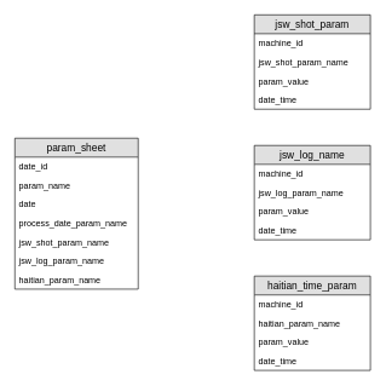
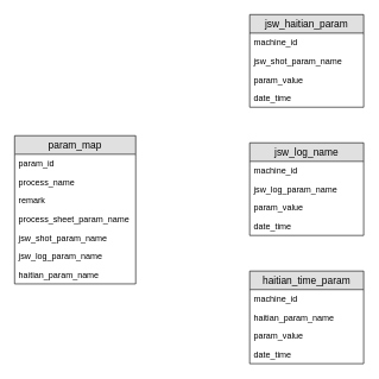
  <mxCell id="0" />
  <mxCell id="1" parent="0" />
- <mxCell id="2" value="jsw_shot_param" style="swimlane;fontStyle=0;childLayout=stackLayout;horizontal=1;startSize=26;fillColor=#e0e0e0;horizontalStack=0;resizeParent=1;resizeParentMax=0;resizeLast=0;collapsible=1;marginBottom=0;swimlaneFillColor=#ffffff;align=center;fontSize=14;" vertex="1" parent="1"><mxGeometry x="350" y="20" width="160" height="130" as="geometry" /></mxCell>
+ <mxCell id="2" value="jsw_haitian_param" style="swimlane;fontStyle=0;childLayout=stackLayout;horizontal=1;startSize=26;fillColor=#e0e0e0;horizontalStack=0;resizeParent=1;resizeParentMax=0;resizeLast=0;collapsible=1;marginBottom=0;swimlaneFillColor=#ffffff;align=center;fontSize=14;" vertex="1" parent="1"><mxGeometry x="350" y="20" width="160" height="130" as="geometry" /></mxCell>
  <mxCell id="3" value="machine_id" style="text;strokeColor=none;fillColor=none;spacingLeft=4;spacingRight=4;overflow=hidden;rotatable=0;points=[[0,0.5],[1,0.5]];portConstraint=eastwest;fontSize=12;" vertex="1" parent="2"><mxGeometry y="26" width="160" height="26" as="geometry" /></mxCell>
  <mxCell id="4" value="jsw_shot_param_name" style="text;strokeColor=none;fillColor=none;spacingLeft=4;spacingRight=4;overflow=hidden;rotatable=0;points=[[0,0.5],[1,0.5]];portConstraint=eastwest;fontSize=12;" vertex="1" parent="2"><mxGeometry y="52" width="160" height="26" as="geometry" /></mxCell>
  <mxCell id="5" value="param_value" style="text;strokeColor=none;fillColor=none;spacingLeft=4;spacingRight=4;overflow=hidden;rotatable=0;points=[[0,0.5],[1,0.5]];portConstraint=eastwest;fontSize=12;" vertex="1" parent="2"><mxGeometry y="78" width="160" height="26" as="geometry" /></mxCell>
  <mxCell id="6" value="date_time" style="text;strokeColor=none;fillColor=none;spacingLeft=4;spacingRight=4;overflow=hidden;rotatable=0;points=[[0,0.5],[1,0.5]];portConstraint=eastwest;fontSize=12;" vertex="1" parent="2"><mxGeometry y="104" width="160" height="26" as="geometry" /></mxCell>
  <mxCell id="7" value="jsw_log_name" style="swimlane;fontStyle=0;childLayout=stackLayout;horizontal=1;startSize=26;fillColor=#e0e0e0;horizontalStack=0;resizeParent=1;resizeParentMax=0;resizeLast=0;collapsible=1;marginBottom=0;swimlaneFillColor=#ffffff;align=center;fontSize=14;" vertex="1" parent="1"><mxGeometry x="350" y="200" width="160" height="130" as="geometry" /></mxCell>
  <mxCell id="8" value="machine_id" style="text;strokeColor=none;fillColor=none;spacingLeft=4;spacingRight=4;overflow=hidden;rotatable=0;points=[[0,0.5],[1,0.5]];portConstraint=eastwest;fontSize=12;" vertex="1" parent="7"><mxGeometry y="26" width="160" height="26" as="geometry" /></mxCell>
  <mxCell id="9" value="jsw_log_param_name" style="text;strokeColor=none;fillColor=none;spacingLeft=4;spacingRight=4;overflow=hidden;rotatable=0;points=[[0,0.5],[1,0.5]];portConstraint=eastwest;fontSize=12;" vertex="1" parent="7"><mxGeometry y="52" width="160" height="26" as="geometry" /></mxCell>
  <mxCell id="10" value="param_value" style="text;strokeColor=none;fillColor=none;spacingLeft=4;spacingRight=4;overflow=hidden;rotatable=0;points=[[0,0.5],[1,0.5]];portConstraint=eastwest;fontSize=12;" vertex="1" parent="7"><mxGeometry y="78" width="160" height="26" as="geometry" /></mxCell>
  <mxCell id="11" value="date_time" style="text;strokeColor=none;fillColor=none;spacingLeft=4;spacingRight=4;overflow=hidden;rotatable=0;points=[[0,0.5],[1,0.5]];portConstraint=eastwest;fontSize=12;" vertex="1" parent="7"><mxGeometry y="104" width="160" height="26" as="geometry" /></mxCell>
  <mxCell id="12" value="haitian_time_param" style="swimlane;fontStyle=0;childLayout=stackLayout;horizontal=1;startSize=26;fillColor=#e0e0e0;horizontalStack=0;resizeParent=1;resizeParentMax=0;resizeLast=0;collapsible=1;marginBottom=0;swimlaneFillColor=#ffffff;align=center;fontSize=14;" vertex="1" parent="1"><mxGeometry x="350" y="380" width="160" height="130" as="geometry" /></mxCell>
  <mxCell id="13" value="machine_id" style="text;strokeColor=none;fillColor=none;spacingLeft=4;spacingRight=4;overflow=hidden;rotatable=0;points=[[0,0.5],[1,0.5]];portConstraint=eastwest;fontSize=12;" vertex="1" parent="12"><mxGeometry y="26" width="160" height="26" as="geometry" /></mxCell>
  <mxCell id="14" value="haitian_param_name" style="text;strokeColor=none;fillColor=none;spacingLeft=4;spacingRight=4;overflow=hidden;rotatable=0;points=[[0,0.5],[1,0.5]];portConstraint=eastwest;fontSize=12;" vertex="1" parent="12"><mxGeometry y="52" width="160" height="26" as="geometry" /></mxCell>
  <mxCell id="15" value="param_value" style="text;strokeColor=none;fillColor=none;spacingLeft=4;spacingRight=4;overflow=hidden;rotatable=0;points=[[0,0.5],[1,0.5]];portConstraint=eastwest;fontSize=12;" vertex="1" parent="12"><mxGeometry y="78" width="160" height="26" as="geometry" /></mxCell>
  <mxCell id="16" value="date_time" style="text;strokeColor=none;fillColor=none;spacingLeft=4;spacingRight=4;overflow=hidden;rotatable=0;points=[[0,0.5],[1,0.5]];portConstraint=eastwest;fontSize=12;" vertex="1" parent="12"><mxGeometry y="104" width="160" height="26" as="geometry" /></mxCell>
- <mxCell id="17" value="param_sheet" style="swimlane;fontStyle=0;childLayout=stackLayout;horizontal=1;startSize=26;fillColor=#e0e0e0;horizontalStack=0;resizeParent=1;resizeParentMax=0;resizeLast=0;collapsible=1;marginBottom=0;swimlaneFillColor=#ffffff;align=center;fontSize=14;" vertex="1" parent="1"><mxGeometry x="20" y="190" width="170" height="208" as="geometry" /></mxCell>
- <mxCell id="18" value="date_id" style="text;strokeColor=none;fillColor=none;spacingLeft=4;spacingRight=4;overflow=hidden;rotatable=0;points=[[0,0.5],[1,0.5]];portConstraint=eastwest;fontSize=12;" vertex="1" parent="17"><mxGeometry y="26" width="170" height="26" as="geometry" /></mxCell>
- <mxCell id="19" value="param_name" style="text;strokeColor=none;fillColor=none;spacingLeft=4;spacingRight=4;overflow=hidden;rotatable=0;points=[[0,0.5],[1,0.5]];portConstraint=eastwest;fontSize=12;" vertex="1" parent="17"><mxGeometry y="52" width="170" height="26" as="geometry" /></mxCell>
- <mxCell id="20" value="date" style="text;strokeColor=none;fillColor=none;spacingLeft=4;spacingRight=4;overflow=hidden;rotatable=0;points=[[0,0.5],[1,0.5]];portConstraint=eastwest;fontSize=12;" vertex="1" parent="17"><mxGeometry y="78" width="170" height="26" as="geometry" /></mxCell>
- <mxCell id="21" value="process_date_param_name" style="text;strokeColor=none;fillColor=none;spacingLeft=4;spacingRight=4;overflow=hidden;rotatable=0;points=[[0,0.5],[1,0.5]];portConstraint=eastwest;fontSize=12;" vertex="1" parent="17"><mxGeometry y="104" width="170" height="26" as="geometry" /></mxCell>
+ <mxCell id="17" value="param_map" style="swimlane;fontStyle=0;childLayout=stackLayout;horizontal=1;startSize=26;fillColor=#e0e0e0;horizontalStack=0;resizeParent=1;resizeParentMax=0;resizeLast=0;collapsible=1;marginBottom=0;swimlaneFillColor=#ffffff;align=center;fontSize=14;" vertex="1" parent="1"><mxGeometry x="20" y="190" width="170" height="208" as="geometry" /></mxCell>
+ <mxCell id="18" value="param_id" style="text;strokeColor=none;fillColor=none;spacingLeft=4;spacingRight=4;overflow=hidden;rotatable=0;points=[[0,0.5],[1,0.5]];portConstraint=eastwest;fontSize=12;" vertex="1" parent="17"><mxGeometry y="26" width="170" height="26" as="geometry" /></mxCell>
+ <mxCell id="19" value="process_name" style="text;strokeColor=none;fillColor=none;spacingLeft=4;spacingRight=4;overflow=hidden;rotatable=0;points=[[0,0.5],[1,0.5]];portConstraint=eastwest;fontSize=12;" vertex="1" parent="17"><mxGeometry y="52" width="170" height="26" as="geometry" /></mxCell>
+ <mxCell id="20" value="remark" style="text;strokeColor=none;fillColor=none;spacingLeft=4;spacingRight=4;overflow=hidden;rotatable=0;points=[[0,0.5],[1,0.5]];portConstraint=eastwest;fontSize=12;" vertex="1" parent="17"><mxGeometry y="78" width="170" height="26" as="geometry" /></mxCell>
+ <mxCell id="21" value="process_sheet_param_name" style="text;strokeColor=none;fillColor=none;spacingLeft=4;spacingRight=4;overflow=hidden;rotatable=0;points=[[0,0.5],[1,0.5]];portConstraint=eastwest;fontSize=12;" vertex="1" parent="17"><mxGeometry y="104" width="170" height="26" as="geometry" /></mxCell>
  <mxCell id="22" value="jsw_shot_param_name" style="text;strokeColor=none;fillColor=none;spacingLeft=4;spacingRight=4;overflow=hidden;rotatable=0;points=[[0,0.5],[1,0.5]];portConstraint=eastwest;fontSize=12;" vertex="1" parent="17"><mxGeometry y="130" width="170" height="26" as="geometry" /></mxCell>
  <mxCell id="23" value="jsw_log_param_name" style="text;strokeColor=none;fillColor=none;spacingLeft=4;spacingRight=4;overflow=hidden;rotatable=0;points=[[0,0.5],[1,0.5]];portConstraint=eastwest;fontSize=12;" vertex="1" parent="17"><mxGeometry y="156" width="170" height="26" as="geometry" /></mxCell>
  <mxCell id="24" value="haitian_param_name" style="text;strokeColor=none;fillColor=none;spacingLeft=4;spacingRight=4;overflow=hidden;rotatable=0;points=[[0,0.5],[1,0.5]];portConstraint=eastwest;fontSize=12;" vertex="1" parent="17"><mxGeometry y="182" width="170" height="26" as="geometry" /></mxCell>
